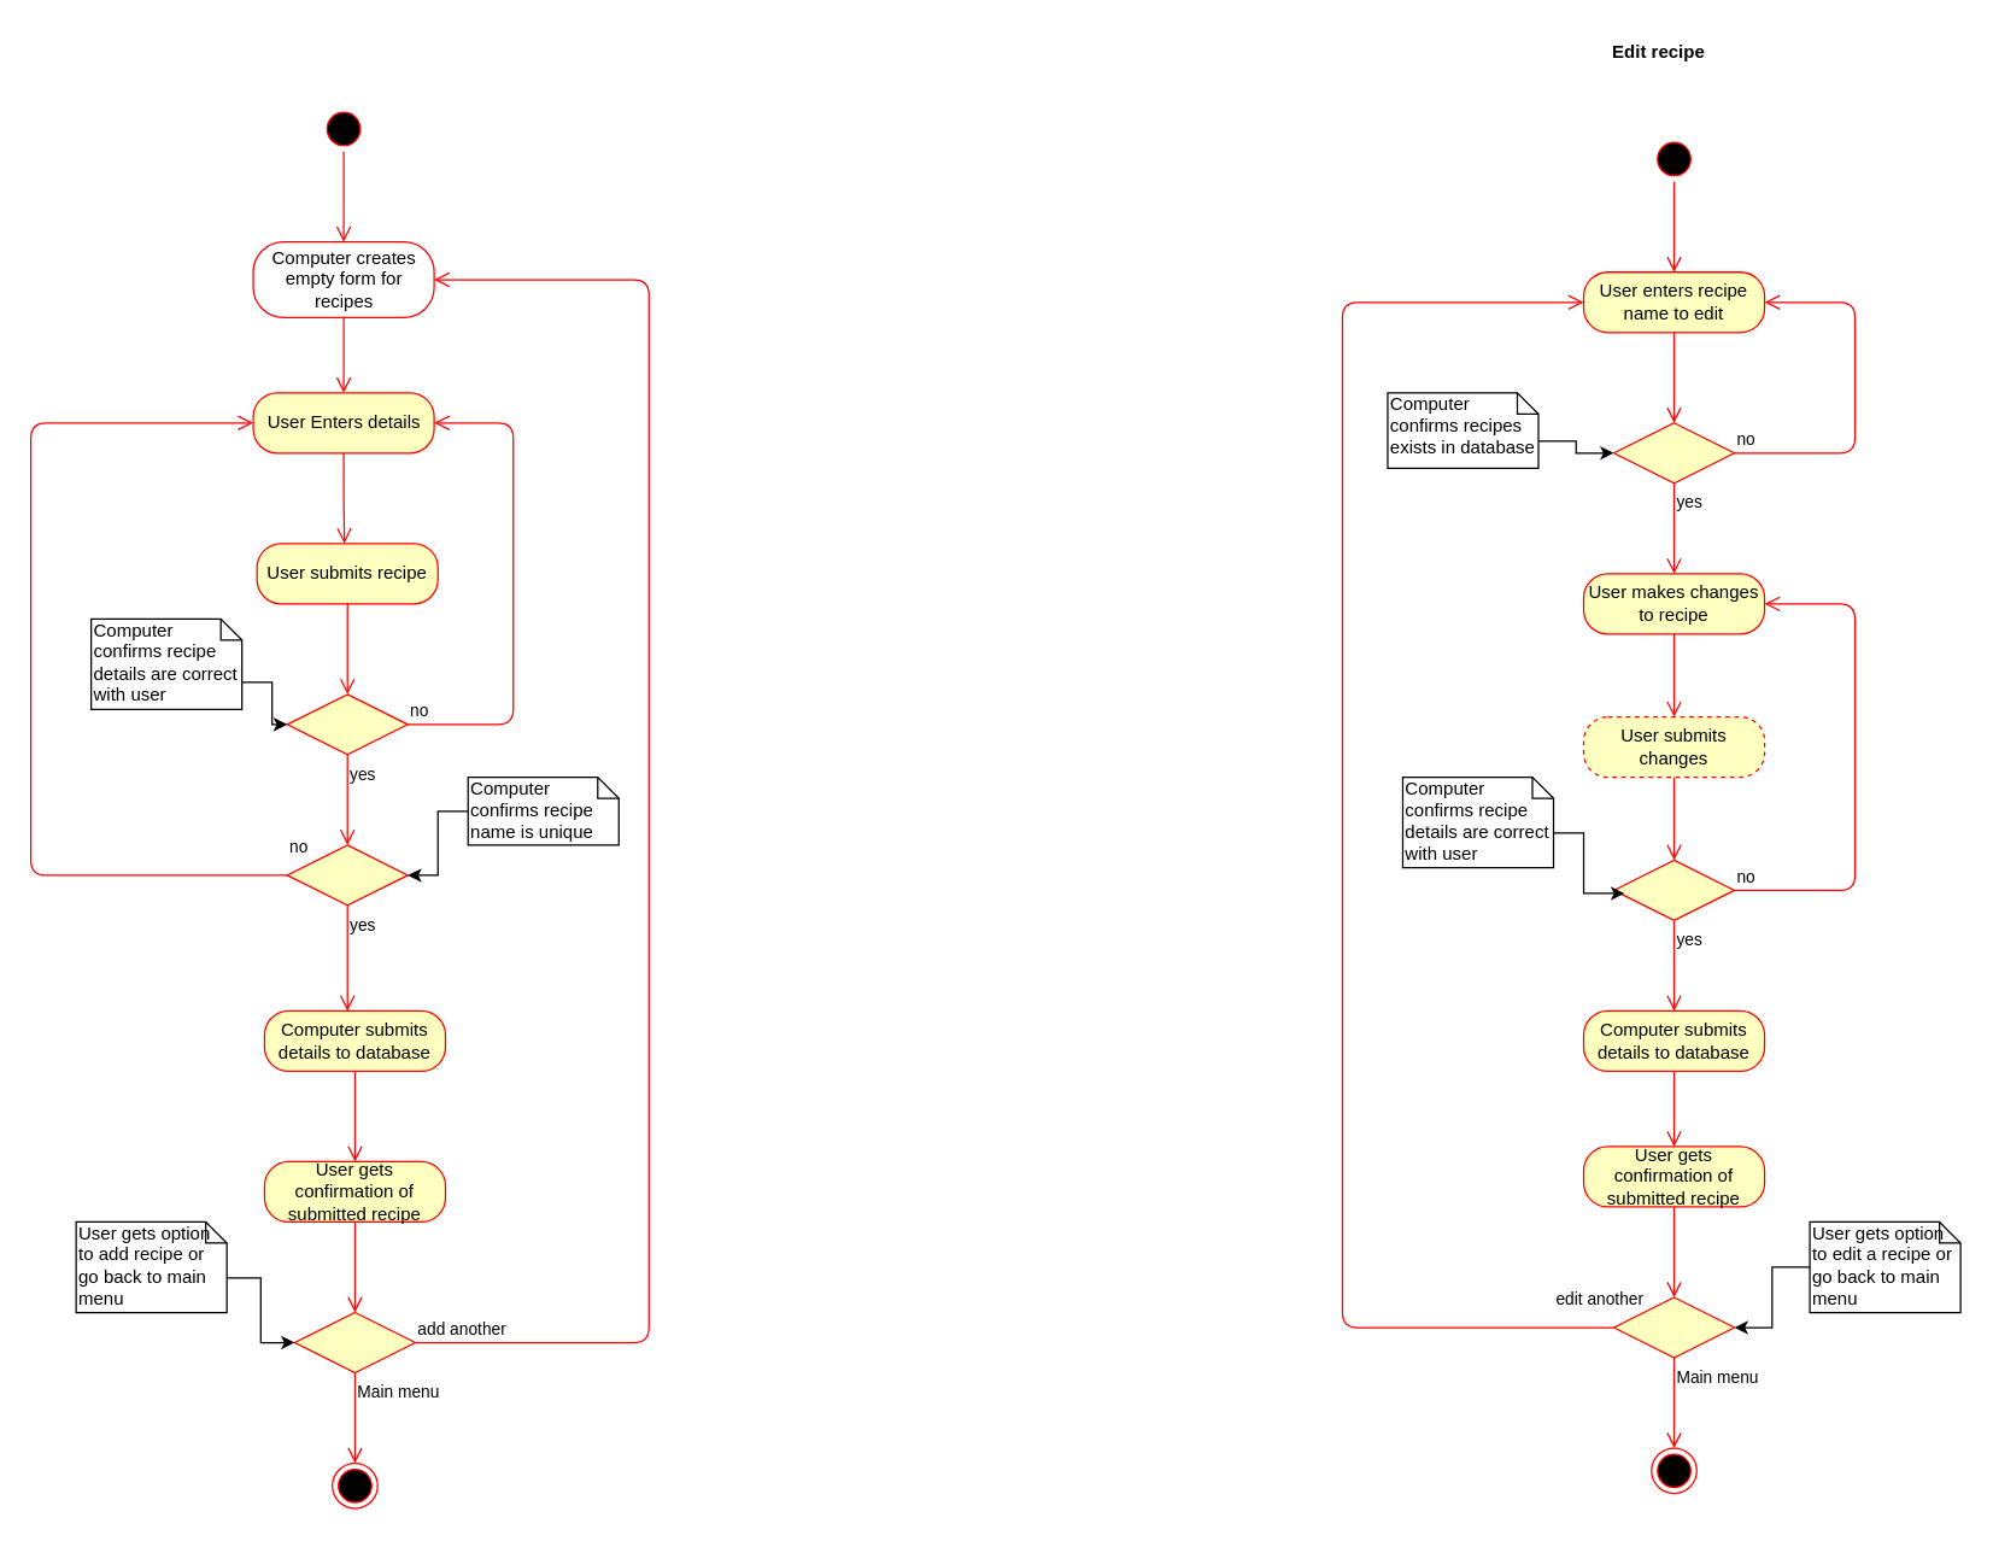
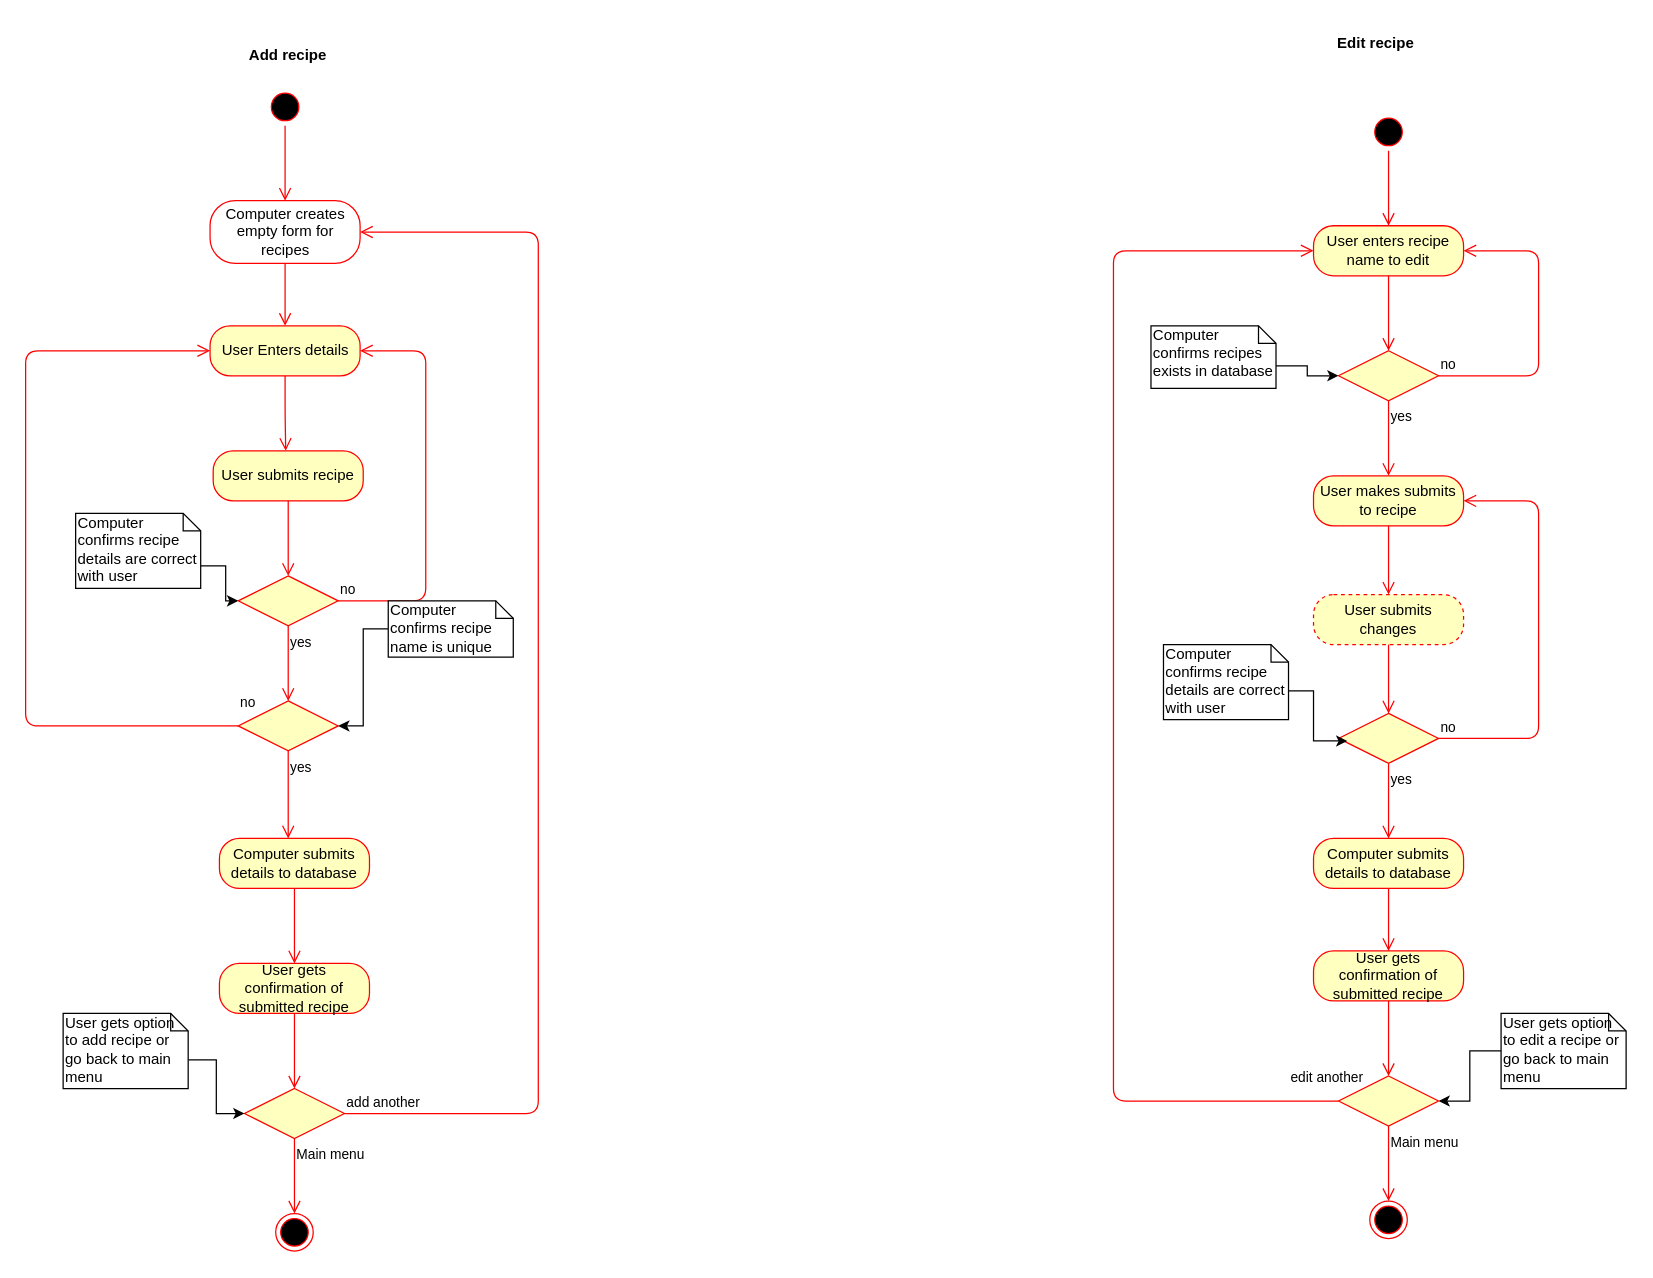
  <mxCell id="0" />
  <mxCell id="1" parent="0" />
  <mxCell id="2" value="" style="ellipse;html=1;shape=startState;fillColor=#000000;strokeColor=#ff0000;" vertex="1" parent="1"><mxGeometry x="212.5" y="70" width="30" height="30" as="geometry" /></mxCell>
  <mxCell id="3" value="" style="edgeStyle=orthogonalEdgeStyle;html=1;verticalAlign=bottom;endArrow=open;endSize=8;strokeColor=#ff0000;" edge="1" source="2" parent="1"><mxGeometry relative="1" as="geometry"><mxPoint x="227.5" y="160" as="targetPoint" /></mxGeometry></mxCell>
+ <mxCell id="4" value="Add recipe" style="text;align=center;fontStyle=1;verticalAlign=middle;spacingLeft=3;spacingRight=3;strokeColor=none;rotatable=0;points=[[0,0.5],[1,0.5]];portConstraint=eastwest;" vertex="1" parent="1"><mxGeometry x="190" y="30" width="80" height="26" as="geometry" /></mxCell>
  <mxCell id="5" value="Computer creates empty form for recipes" style="rounded=1;whiteSpace=wrap;html=1;arcSize=40;fontColor=#000000;fillColor=#ffffff;strokeColor=#ff0000;" vertex="1" parent="1"><mxGeometry x="167.5" y="160" width="120" height="50" as="geometry" /></mxCell>
  <mxCell id="6" value="" style="edgeStyle=orthogonalEdgeStyle;html=1;verticalAlign=bottom;endArrow=open;endSize=8;strokeColor=#ff0000;" edge="1" source="5" parent="1"><mxGeometry relative="1" as="geometry"><mxPoint x="227.5" y="260" as="targetPoint" /></mxGeometry></mxCell>
  <mxCell id="7" value="User Enters details" style="rounded=1;whiteSpace=wrap;html=1;arcSize=40;fontColor=#000000;fillColor=#ffffc0;strokeColor=#ff0000;" vertex="1" parent="1"><mxGeometry x="167.5" y="260" width="120" height="40" as="geometry" /></mxCell>
  <mxCell id="8" value="" style="edgeStyle=orthogonalEdgeStyle;html=1;verticalAlign=bottom;endArrow=open;endSize=8;strokeColor=#ff0000;" edge="1" source="7" parent="1"><mxGeometry relative="1" as="geometry"><mxPoint x="228" y="360" as="targetPoint" /><Array as="points"><mxPoint x="228" y="330" /><mxPoint x="228" y="330" /></Array></mxGeometry></mxCell>
  <mxCell id="9" value="User submits recipe" style="rounded=1;whiteSpace=wrap;html=1;arcSize=40;fontColor=#000000;fillColor=#ffffc0;strokeColor=#ff0000;" vertex="1" parent="1"><mxGeometry x="170" y="360" width="120" height="40" as="geometry" /></mxCell>
  <mxCell id="10" value="" style="edgeStyle=orthogonalEdgeStyle;html=1;verticalAlign=bottom;endArrow=open;endSize=8;strokeColor=#ff0000;" edge="1" source="9" parent="1"><mxGeometry relative="1" as="geometry"><mxPoint x="230" y="460" as="targetPoint" /></mxGeometry></mxCell>
  <mxCell id="11" value="" style="rhombus;whiteSpace=wrap;html=1;fillColor=#ffffc0;strokeColor=#ff0000;" vertex="1" parent="1"><mxGeometry x="190" y="460" width="80" height="40" as="geometry" /></mxCell>
  <mxCell id="12" value="no" style="edgeStyle=orthogonalEdgeStyle;html=1;align=left;verticalAlign=bottom;endArrow=open;endSize=8;strokeColor=#ff0000;entryX=1;entryY=0.5;entryDx=0;entryDy=0;" edge="1" source="11" parent="1" target="7"><mxGeometry x="-1" relative="1" as="geometry"><mxPoint x="400" y="270" as="targetPoint" /><Array as="points"><mxPoint x="340" y="480" /><mxPoint x="340" y="280" /></Array></mxGeometry></mxCell>
  <mxCell id="13" value="yes" style="edgeStyle=orthogonalEdgeStyle;html=1;align=left;verticalAlign=top;endArrow=open;endSize=8;strokeColor=#ff0000;" edge="1" source="11" parent="1"><mxGeometry x="-1" relative="1" as="geometry"><mxPoint x="230" y="560" as="targetPoint" /></mxGeometry></mxCell>
  <mxCell id="14" style="edgeStyle=orthogonalEdgeStyle;rounded=0;orthogonalLoop=1;jettySize=auto;html=1;exitX=0;exitY=0;exitDx=100;exitDy=42;exitPerimeter=0;entryX=0;entryY=0.5;entryDx=0;entryDy=0;" edge="1" parent="1" source="15" target="11"><mxGeometry relative="1" as="geometry" /></mxCell>
  <mxCell id="15" value="Computer confirms recipe details are correct with user" style="shape=note;whiteSpace=wrap;html=1;size=14;verticalAlign=top;align=left;spacingTop=-6;" vertex="1" parent="1"><mxGeometry x="60" y="410" width="100" height="60" as="geometry" /></mxCell>
  <mxCell id="16" value="" style="rhombus;whiteSpace=wrap;html=1;fillColor=#ffffc0;strokeColor=#ff0000;" vertex="1" parent="1"><mxGeometry x="190" y="560" width="80" height="40" as="geometry" /></mxCell>
  <mxCell id="17" value="no" style="edgeStyle=orthogonalEdgeStyle;html=1;align=left;verticalAlign=bottom;endArrow=open;endSize=8;strokeColor=#ff0000;exitX=0;exitY=0.5;exitDx=0;exitDy=0;entryX=0;entryY=0.5;entryDx=0;entryDy=0;" edge="1" source="16" parent="1" target="7"><mxGeometry x="-0.417" y="-170" relative="1" as="geometry"><mxPoint x="330" y="590" as="targetPoint" /><Array as="points"><mxPoint x="20" y="580" /><mxPoint x="20" y="280" /></Array><mxPoint as="offset" /></mxGeometry></mxCell>
  <mxCell id="18" value="yes" style="edgeStyle=orthogonalEdgeStyle;html=1;align=left;verticalAlign=top;endArrow=open;endSize=8;strokeColor=#ff0000;" edge="1" source="16" parent="1"><mxGeometry x="-1" relative="1" as="geometry"><mxPoint x="230" y="670" as="targetPoint" /></mxGeometry></mxCell>
  <mxCell id="19" style="edgeStyle=orthogonalEdgeStyle;rounded=0;orthogonalLoop=1;jettySize=auto;html=1;exitX=0;exitY=0.5;exitDx=0;exitDy=0;exitPerimeter=0;entryX=1;entryY=0.5;entryDx=0;entryDy=0;" edge="1" parent="1" source="20" target="16"><mxGeometry relative="1" as="geometry" /></mxCell>
- <mxCell id="20" value="Computer confirms recipe name is unique" style="shape=note;whiteSpace=wrap;html=1;size=14;verticalAlign=top;align=left;spacingTop=-6;" vertex="1" parent="1"><mxGeometry x="310" y="515" width="100" height="45" as="geometry" /></mxCell>
+ <mxCell id="20" value="Computer confirms recipe name is unique" style="shape=note;whiteSpace=wrap;html=1;size=14;verticalAlign=top;align=left;spacingTop=-6;" vertex="1" parent="1"><mxGeometry x="310" y="480" width="100" height="45" as="geometry" /></mxCell>
  <mxCell id="21" value="Computer submits details to database" style="rounded=1;whiteSpace=wrap;html=1;arcSize=40;fontColor=#000000;fillColor=#ffffc0;strokeColor=#ff0000;" vertex="1" parent="1"><mxGeometry x="175" y="670" width="120" height="40" as="geometry" /></mxCell>
  <mxCell id="22" value="" style="edgeStyle=orthogonalEdgeStyle;html=1;verticalAlign=bottom;endArrow=open;endSize=8;strokeColor=#ff0000;" edge="1" source="21" parent="1"><mxGeometry relative="1" as="geometry"><mxPoint x="235" y="770" as="targetPoint" /></mxGeometry></mxCell>
  <mxCell id="23" value="User gets confirmation of submitted recipe" style="rounded=1;whiteSpace=wrap;html=1;arcSize=40;fontColor=#000000;fillColor=#ffffc0;strokeColor=#ff0000;" vertex="1" parent="1"><mxGeometry x="175" y="770" width="120" height="40" as="geometry" /></mxCell>
  <mxCell id="24" value="" style="edgeStyle=orthogonalEdgeStyle;html=1;verticalAlign=bottom;endArrow=open;endSize=8;strokeColor=#ff0000;" edge="1" source="23" parent="1"><mxGeometry relative="1" as="geometry"><mxPoint x="235" y="870" as="targetPoint" /></mxGeometry></mxCell>
  <mxCell id="25" value="" style="rhombus;whiteSpace=wrap;html=1;fillColor=#ffffc0;strokeColor=#ff0000;" vertex="1" parent="1"><mxGeometry x="195" y="870" width="80" height="40" as="geometry" /></mxCell>
  <mxCell id="26" value="add another" style="edgeStyle=orthogonalEdgeStyle;html=1;align=left;verticalAlign=bottom;endArrow=open;endSize=8;strokeColor=#ff0000;entryX=1;entryY=0.5;entryDx=0;entryDy=0;" edge="1" source="25" parent="1" target="5"><mxGeometry x="-1" relative="1" as="geometry"><mxPoint x="370" y="890" as="targetPoint" /><Array as="points"><mxPoint x="430" y="890" /><mxPoint x="430" y="185" /></Array></mxGeometry></mxCell>
  <mxCell id="27" value="Main menu" style="edgeStyle=orthogonalEdgeStyle;html=1;align=left;verticalAlign=top;endArrow=open;endSize=8;strokeColor=#ff0000;" edge="1" source="25" parent="1"><mxGeometry x="-1" relative="1" as="geometry"><mxPoint x="235" y="970" as="targetPoint" /></mxGeometry></mxCell>
  <mxCell id="28" value="" style="ellipse;html=1;shape=endState;fillColor=#000000;strokeColor=#ff0000;" vertex="1" parent="1"><mxGeometry x="220" y="970" width="30" height="30" as="geometry" /></mxCell>
  <mxCell id="29" style="edgeStyle=orthogonalEdgeStyle;rounded=0;orthogonalLoop=1;jettySize=auto;html=1;exitX=0;exitY=0;exitDx=100;exitDy=37;exitPerimeter=0;entryX=0;entryY=0.5;entryDx=0;entryDy=0;" edge="1" parent="1" source="30" target="25"><mxGeometry relative="1" as="geometry" /></mxCell>
  <mxCell id="30" value="User gets option to add recipe or go back to main menu" style="shape=note;whiteSpace=wrap;html=1;size=14;verticalAlign=top;align=left;spacingTop=-6;" vertex="1" parent="1"><mxGeometry x="50" y="810" width="100" height="60" as="geometry" /></mxCell>
  <mxCell id="31" value="Edit recipe" style="text;align=center;fontStyle=1;verticalAlign=middle;spacingLeft=3;spacingRight=3;strokeColor=none;rotatable=0;points=[[0,0.5],[1,0.5]];portConstraint=eastwest;" vertex="1" parent="1"><mxGeometry x="1060" y="20" width="80" height="26" as="geometry" /></mxCell>
  <mxCell id="32" value="" style="ellipse;html=1;shape=startState;fillColor=#000000;strokeColor=#ff0000;" vertex="1" parent="1"><mxGeometry x="1095" y="90" width="30" height="30" as="geometry" /></mxCell>
  <mxCell id="33" value="" style="edgeStyle=orthogonalEdgeStyle;html=1;verticalAlign=bottom;endArrow=open;endSize=8;strokeColor=#ff0000;" edge="1" source="32" parent="1"><mxGeometry relative="1" as="geometry"><mxPoint x="1110" y="180" as="targetPoint" /></mxGeometry></mxCell>
  <mxCell id="34" value="User enters recipe name to edit" style="rounded=1;whiteSpace=wrap;html=1;arcSize=40;fontColor=#000000;fillColor=#ffffc0;strokeColor=#ff0000;" vertex="1" parent="1"><mxGeometry x="1050" y="180" width="120" height="40" as="geometry" /></mxCell>
  <mxCell id="35" value="" style="edgeStyle=orthogonalEdgeStyle;html=1;verticalAlign=bottom;endArrow=open;endSize=8;strokeColor=#ff0000;entryX=0.5;entryY=0;entryDx=0;entryDy=0;" edge="1" source="34" parent="1" target="36"><mxGeometry relative="1" as="geometry"><mxPoint x="1100" y="250" as="targetPoint" /><Array as="points" /></mxGeometry></mxCell>
  <mxCell id="36" value="" style="rhombus;whiteSpace=wrap;html=1;fillColor=#ffffc0;strokeColor=#ff0000;" vertex="1" parent="1"><mxGeometry x="1070" y="280" width="80" height="40" as="geometry" /></mxCell>
  <mxCell id="37" value="no" style="edgeStyle=orthogonalEdgeStyle;html=1;align=left;verticalAlign=bottom;endArrow=open;endSize=8;strokeColor=#ff0000;entryX=1;entryY=0.5;entryDx=0;entryDy=0;" edge="1" source="36" parent="1" target="34"><mxGeometry x="-1" relative="1" as="geometry"><mxPoint x="1260" y="300" as="targetPoint" /><Array as="points"><mxPoint x="1230" y="300" /><mxPoint x="1230" y="200" /></Array></mxGeometry></mxCell>
  <mxCell id="38" value="yes" style="edgeStyle=orthogonalEdgeStyle;html=1;align=left;verticalAlign=top;endArrow=open;endSize=8;strokeColor=#ff0000;" edge="1" source="36" parent="1"><mxGeometry x="-1" relative="1" as="geometry"><mxPoint x="1110" y="380" as="targetPoint" /><Array as="points"><mxPoint x="1110" y="360" /><mxPoint x="1110" y="360" /></Array></mxGeometry></mxCell>
  <mxCell id="39" style="edgeStyle=orthogonalEdgeStyle;rounded=0;orthogonalLoop=1;jettySize=auto;html=1;exitX=0;exitY=0;exitDx=100;exitDy=32;exitPerimeter=0;entryX=0;entryY=0.5;entryDx=0;entryDy=0;" edge="1" parent="1" source="40" target="36"><mxGeometry relative="1" as="geometry" /></mxCell>
  <mxCell id="40" value="Computer confirms recipes exists in database" style="shape=note;whiteSpace=wrap;html=1;size=14;verticalAlign=top;align=left;spacingTop=-6;" vertex="1" parent="1"><mxGeometry x="920" y="260" width="100" height="50" as="geometry" /></mxCell>
- <mxCell id="41" value="User makes changes to recipe" style="rounded=1;whiteSpace=wrap;html=1;arcSize=40;fontColor=#000000;fillColor=#ffffc0;strokeColor=#ff0000;" vertex="1" parent="1"><mxGeometry x="1050" y="380" width="120" height="40" as="geometry" /></mxCell>
+ <mxCell id="41" value="User makes submits to recipe" style="rounded=1;whiteSpace=wrap;html=1;arcSize=40;fontColor=#000000;fillColor=#ffffc0;strokeColor=#ff0000;" vertex="1" parent="1"><mxGeometry x="1050" y="380" width="120" height="40" as="geometry" /></mxCell>
  <mxCell id="42" value="User submits changes" style="rounded=1;whiteSpace=wrap;html=1;arcSize=40;fontColor=#000000;fillColor=#ffffc0;strokeColor=#ff0000;dashed=1;" vertex="1" parent="1"><mxGeometry x="1050" y="475" width="120" height="40" as="geometry" /></mxCell>
  <mxCell id="43" value="" style="edgeStyle=orthogonalEdgeStyle;html=1;verticalAlign=bottom;endArrow=open;endSize=8;strokeColor=#ff0000;entryX=0.5;entryY=0;entryDx=0;entryDy=0;" edge="1" source="42" parent="1" target="44"><mxGeometry relative="1" as="geometry"><mxPoint x="1110" y="610" as="targetPoint" /></mxGeometry></mxCell>
  <mxCell id="44" value="" style="rhombus;whiteSpace=wrap;html=1;fillColor=#ffffc0;strokeColor=#ff0000;" vertex="1" parent="1"><mxGeometry x="1070" y="570" width="80" height="40" as="geometry" /></mxCell>
  <mxCell id="45" value="no" style="edgeStyle=orthogonalEdgeStyle;html=1;align=left;verticalAlign=bottom;endArrow=open;endSize=8;strokeColor=#ff0000;entryX=1;entryY=0.5;entryDx=0;entryDy=0;" edge="1" source="44" parent="1" target="41"><mxGeometry x="-1" relative="1" as="geometry"><mxPoint x="1250" y="630" as="targetPoint" /><Array as="points"><mxPoint x="1230" y="590" /><mxPoint x="1230" y="400" /></Array></mxGeometry></mxCell>
  <mxCell id="46" value="yes" style="edgeStyle=orthogonalEdgeStyle;html=1;align=left;verticalAlign=top;endArrow=open;endSize=8;strokeColor=#ff0000;entryX=0.5;entryY=0;entryDx=0;entryDy=0;" edge="1" source="44" parent="1" target="50"><mxGeometry x="-1" relative="1" as="geometry"><mxPoint x="1110" y="710" as="targetPoint" /></mxGeometry></mxCell>
  <mxCell id="47" style="edgeStyle=orthogonalEdgeStyle;rounded=0;orthogonalLoop=1;jettySize=auto;html=1;exitX=0;exitY=0;exitDx=100;exitDy=37;exitPerimeter=0;entryX=0.088;entryY=0.55;entryDx=0;entryDy=0;entryPerimeter=0;" edge="1" parent="1" source="48" target="44"><mxGeometry relative="1" as="geometry" /></mxCell>
  <mxCell id="48" value="Computer confirms recipe details are correct with user" style="shape=note;whiteSpace=wrap;html=1;size=14;verticalAlign=top;align=left;spacingTop=-6;" vertex="1" parent="1"><mxGeometry x="930" y="515" width="100" height="60" as="geometry" /></mxCell>
  <mxCell id="49" value="" style="edgeStyle=orthogonalEdgeStyle;html=1;verticalAlign=bottom;endArrow=open;endSize=8;strokeColor=#ff0000;entryX=0.5;entryY=0;entryDx=0;entryDy=0;exitX=0.5;exitY=1;exitDx=0;exitDy=0;" edge="1" parent="1" source="41" target="42"><mxGeometry relative="1" as="geometry"><mxPoint x="1120" y="290" as="targetPoint" /><mxPoint x="1120" y="230" as="sourcePoint" /><Array as="points" /></mxGeometry></mxCell>
  <mxCell id="50" value="Computer submits details to database" style="rounded=1;whiteSpace=wrap;html=1;arcSize=40;fontColor=#000000;fillColor=#ffffc0;strokeColor=#ff0000;" vertex="1" parent="1"><mxGeometry x="1050" y="670" width="120" height="40" as="geometry" /></mxCell>
  <mxCell id="51" value="User gets confirmation of submitted recipe" style="rounded=1;whiteSpace=wrap;html=1;arcSize=40;fontColor=#000000;fillColor=#ffffc0;strokeColor=#ff0000;" vertex="1" parent="1"><mxGeometry x="1050" y="760" width="120" height="40" as="geometry" /></mxCell>
  <mxCell id="52" value="" style="edgeStyle=orthogonalEdgeStyle;html=1;verticalAlign=bottom;endArrow=open;endSize=8;strokeColor=#ff0000;exitX=0.5;exitY=1;exitDx=0;exitDy=0;entryX=0.5;entryY=0;entryDx=0;entryDy=0;" edge="1" parent="1" source="50" target="51"><mxGeometry relative="1" as="geometry"><mxPoint x="245" y="780" as="targetPoint" /><mxPoint x="245" y="720" as="sourcePoint" /></mxGeometry></mxCell>
  <mxCell id="53" value="" style="edgeStyle=orthogonalEdgeStyle;html=1;verticalAlign=bottom;endArrow=open;endSize=8;strokeColor=#ff0000;exitX=0.5;exitY=1;exitDx=0;exitDy=0;entryX=0.5;entryY=0;entryDx=0;entryDy=0;" edge="1" parent="1" source="51" target="54"><mxGeometry relative="1" as="geometry"><mxPoint x="245" y="780" as="targetPoint" /><mxPoint x="245" y="720" as="sourcePoint" /></mxGeometry></mxCell>
  <mxCell id="54" value="" style="rhombus;whiteSpace=wrap;html=1;fillColor=#ffffc0;strokeColor=#ff0000;" vertex="1" parent="1"><mxGeometry x="1070" y="860" width="80" height="40" as="geometry" /></mxCell>
  <mxCell id="55" value="edit another" style="edgeStyle=orthogonalEdgeStyle;html=1;align=left;verticalAlign=bottom;endArrow=open;endSize=8;strokeColor=#ff0000;exitX=0;exitY=0.5;exitDx=0;exitDy=0;entryX=0;entryY=0.5;entryDx=0;entryDy=0;" edge="1" source="54" parent="1" target="34"><mxGeometry x="-0.922" y="-10" relative="1" as="geometry"><mxPoint x="1250" y="880" as="targetPoint" /><Array as="points"><mxPoint x="890" y="880" /><mxPoint x="890" y="200" /></Array><mxPoint as="offset" /></mxGeometry></mxCell>
  <mxCell id="56" value="Main menu" style="edgeStyle=orthogonalEdgeStyle;html=1;align=left;verticalAlign=top;endArrow=open;endSize=8;strokeColor=#ff0000;" edge="1" source="54" parent="1"><mxGeometry x="-1" relative="1" as="geometry"><mxPoint x="1110" y="960" as="targetPoint" /></mxGeometry></mxCell>
  <mxCell id="57" style="edgeStyle=orthogonalEdgeStyle;rounded=0;orthogonalLoop=1;jettySize=auto;html=1;exitX=0;exitY=0.5;exitDx=0;exitDy=0;exitPerimeter=0;entryX=1;entryY=0.5;entryDx=0;entryDy=0;" edge="1" parent="1" source="58" target="54"><mxGeometry relative="1" as="geometry" /></mxCell>
  <mxCell id="58" value="User gets option to edit a recipe or go back to main menu" style="shape=note;whiteSpace=wrap;html=1;size=14;verticalAlign=top;align=left;spacingTop=-6;" vertex="1" parent="1"><mxGeometry x="1200" y="810" width="100" height="60" as="geometry" /></mxCell>
  <mxCell id="59" value="" style="ellipse;html=1;shape=endState;fillColor=#000000;strokeColor=#ff0000;" vertex="1" parent="1"><mxGeometry x="1095" y="960" width="30" height="30" as="geometry" /></mxCell>
